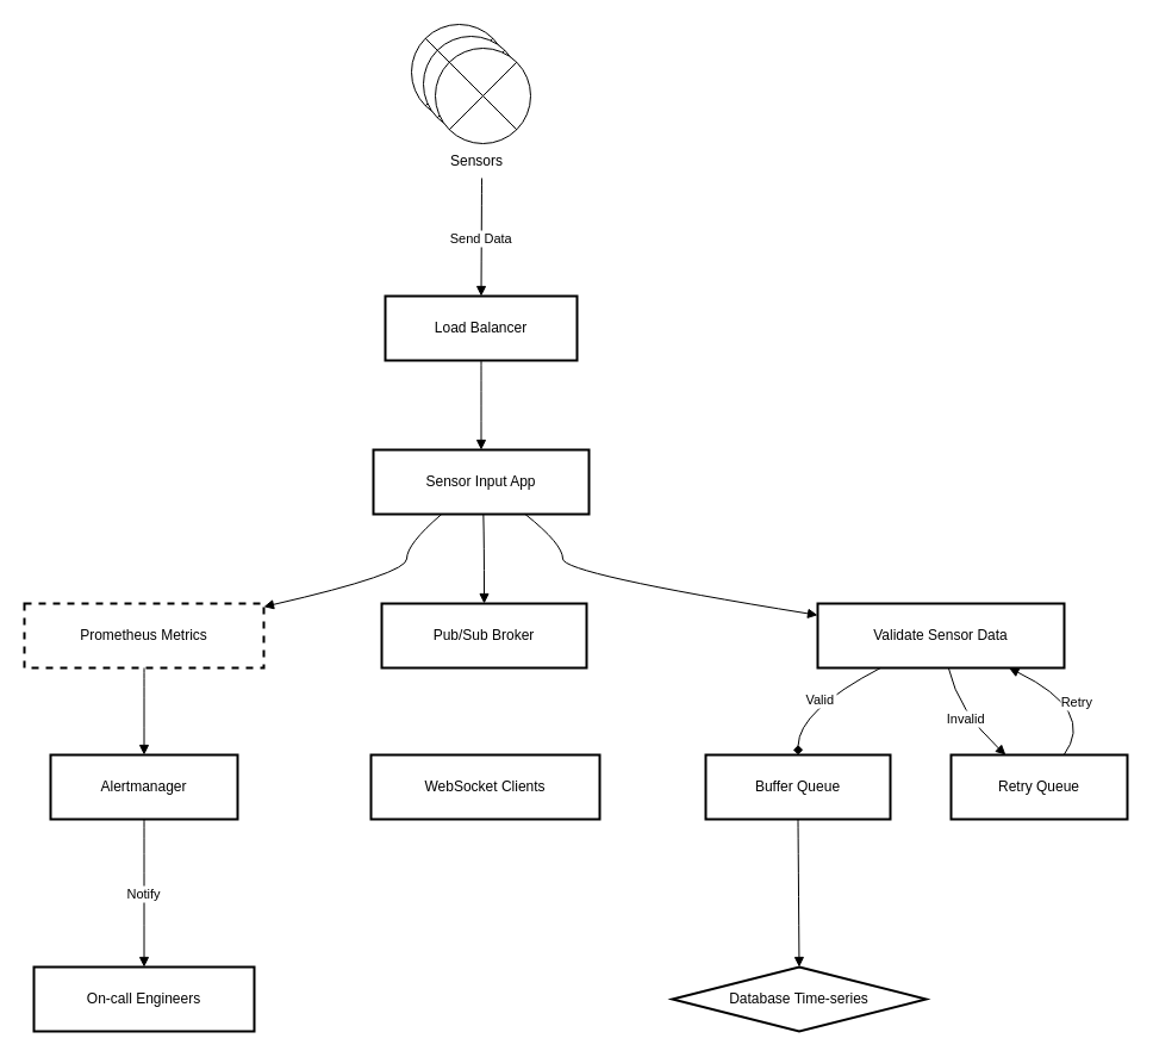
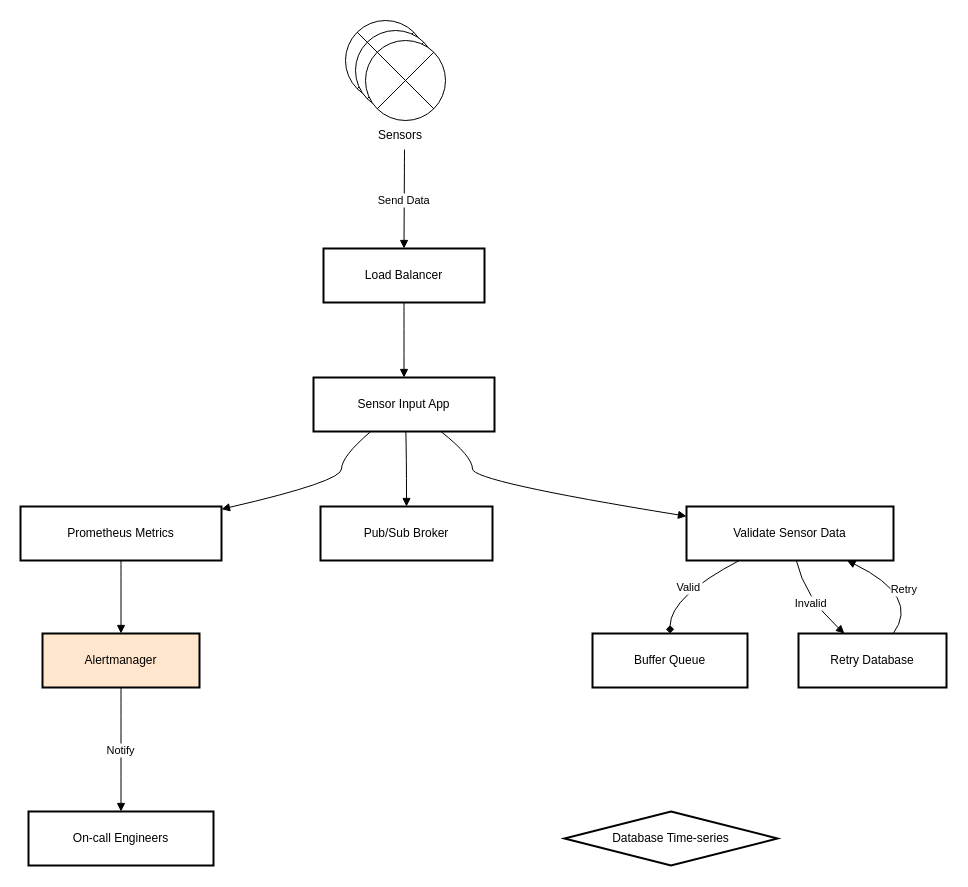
  <mxCell id="0" />
  <mxCell id="1" parent="0" />
  <mxCell id="2" value="Load Balancer" style="whiteSpace=wrap;strokeWidth=2;" vertex="1" parent="1"><mxGeometry x="323" y="248" width="161" height="54" as="geometry" /></mxCell>
  <mxCell id="3" value="Sensor Input App" style="whiteSpace=wrap;strokeWidth=2;" vertex="1" parent="1"><mxGeometry x="313" y="377" width="181" height="54" as="geometry" /></mxCell>
  <mxCell id="4" value="Pub/Sub Broker" style="whiteSpace=wrap;strokeWidth=2;" vertex="1" parent="1"><mxGeometry x="320" y="506" width="172" height="54" as="geometry" /></mxCell>
- <mxCell id="5" value="WebSocket Clients" style="whiteSpace=wrap;strokeWidth=2;" vertex="1" parent="1"><mxGeometry x="311" y="633" width="192" height="54" as="geometry" /></mxCell>
  <mxCell id="6" value="Validate Sensor Data" style="whiteSpace=wrap;strokeWidth=2;" vertex="1" parent="1"><mxGeometry x="686" y="506" width="207" height="54" as="geometry" /></mxCell>
  <mxCell id="7" value="Buffer Queue" style="whiteSpace=wrap;strokeWidth=2;" vertex="1" parent="1"><mxGeometry x="592" y="633" width="155" height="54" as="geometry" /></mxCell>
- <mxCell id="8" value="Retry Queue" style="whiteSpace=wrap;strokeWidth=2;" vertex="1" parent="1"><mxGeometry x="798" y="633" width="148" height="54" as="geometry" /></mxCell>
+ <mxCell id="8" value="Retry Database" style="whiteSpace=wrap;strokeWidth=2;" vertex="1" parent="1"><mxGeometry x="798" y="633" width="148" height="54" as="geometry" /></mxCell>
  <mxCell id="9" value="Database Time-series" style="rhombus;whiteSpace=wrap;strokeWidth=2;" vertex="1" parent="1"><mxGeometry x="564" y="811" width="213" height="54" as="geometry" /></mxCell>
- <mxCell id="10" value="Prometheus Metrics" style="whiteSpace=wrap;strokeWidth=2;dashed=1;" vertex="1" parent="1"><mxGeometry x="20" y="506" width="201" height="54" as="geometry" /></mxCell>
- <mxCell id="11" value="Alertmanager" style="whiteSpace=wrap;strokeWidth=2;" vertex="1" parent="1"><mxGeometry x="42" y="633" width="157" height="54" as="geometry" /></mxCell>
+ <mxCell id="10" value="Prometheus Metrics" style="whiteSpace=wrap;strokeWidth=2;" vertex="1" parent="1"><mxGeometry x="20" y="506" width="201" height="54" as="geometry" /></mxCell>
+ <mxCell id="11" value="Alertmanager" style="whiteSpace=wrap;strokeWidth=2;fillColor=#ffe6cc;" vertex="1" parent="1"><mxGeometry x="42" y="633" width="157" height="54" as="geometry" /></mxCell>
  <mxCell id="12" value="On-call Engineers" style="whiteSpace=wrap;strokeWidth=2;" vertex="1" parent="1"><mxGeometry x="28" y="811" width="185" height="54" as="geometry" /></mxCell>
  <mxCell id="13" value="Send Data" style="curved=1;startArrow=none;endArrow=block;exitX=0.5;exitY=1;entryX=0.5;entryY=-0.01;rounded=0;" edge="1" parent="1" target="2"><mxGeometry relative="1" as="geometry"><Array as="points" /><mxPoint x="404" y="149" as="sourcePoint" /></mxGeometry></mxCell>
  <mxCell id="14" value="" style="curved=1;startArrow=none;endArrow=block;exitX=0.5;exitY=0.99;entryX=0.5;entryY=-0.01;rounded=0;" edge="1" parent="1" source="2" target="3"><mxGeometry relative="1" as="geometry"><Array as="points" /></mxGeometry></mxCell>
  <mxCell id="15" value="" style="curved=1;startArrow=none;endArrow=block;exitX=0.51;exitY=0.99;entryX=0.5;entryY=-0.01;rounded=0;" edge="1" parent="1" source="3" target="4"><mxGeometry relative="1" as="geometry"><Array as="points"><mxPoint x="406" y="456" /></Array></mxGeometry></mxCell>
  <mxCell id="16" value="" style="curved=1;startArrow=none;endArrow=block;exitX=0.7;exitY=0.99;entryX=0;entryY=0.18;rounded=0;" edge="1" parent="1" source="3" target="6"><mxGeometry relative="1" as="geometry"><Array as="points"><mxPoint x="472" y="456" /><mxPoint x="472" y="481" /></Array></mxGeometry></mxCell>
  <mxCell id="17" value="Valid" style="curved=1;startArrow=none;endArrow=diamond;exitX=0.26;exitY=0.99;entryX=0.5;entryY=0;rounded=0;" edge="1" parent="1" source="6" target="7"><mxGeometry relative="1" as="geometry"><Array as="points"><mxPoint x="670" y="596" /></Array></mxGeometry></mxCell>
  <mxCell id="18" value="Invalid" style="curved=1;startArrow=none;endArrow=block;exitX=0.53;exitY=0.99;entryX=0.31;entryY=0;rounded=0;" edge="1" parent="1" source="6" target="8"><mxGeometry relative="1" as="geometry"><Array as="points"><mxPoint x="804" y="596" /></Array></mxGeometry></mxCell>
  <mxCell id="19" value="Retry" style="curved=1;startArrow=none;endArrow=block;exitX=0.64;exitY=0;entryX=0.77;entryY=0.99;rounded=0;" edge="1" parent="1" source="8" target="6"><mxGeometry relative="1" as="geometry"><Array as="points"><mxPoint x="920" y="596" /></Array></mxGeometry></mxCell>
- <mxCell id="20" value="" style="curved=1;startArrow=none;endArrow=block;exitX=0.5;exitY=1;entryX=0.5;entryY=-0.01;rounded=0;" edge="1" parent="1" source="7" target="9"><mxGeometry relative="1" as="geometry"><Array as="points" /></mxGeometry></mxCell>
  <mxCell id="21" value="" style="curved=1;startArrow=none;endArrow=block;exitX=0.32;exitY=0.99;entryX=1;entryY=0.05;rounded=0;" edge="1" parent="1" source="3" target="10"><mxGeometry relative="1" as="geometry"><Array as="points"><mxPoint x="341" y="456" /><mxPoint x="341" y="481" /></Array></mxGeometry></mxCell>
  <mxCell id="22" value="" style="curved=1;startArrow=none;endArrow=block;exitX=0.5;exitY=0.99;entryX=0.5;entryY=0;rounded=0;" edge="1" parent="1" source="10" target="11"><mxGeometry relative="1" as="geometry"><Array as="points" /></mxGeometry></mxCell>
  <mxCell id="23" value="Notify" style="curved=1;startArrow=none;endArrow=block;exitX=0.5;exitY=1;entryX=0.5;entryY=-0.01;rounded=0;" edge="1" parent="1" source="11" target="12"><mxGeometry relative="1" as="geometry"><Array as="points" /></mxGeometry></mxCell>
  <mxCell id="24" value="" style="shape=sumEllipse;perimeter=ellipsePerimeter;whiteSpace=wrap;html=1;backgroundOutline=1;" vertex="1" parent="1"><mxGeometry x="345" y="20" width="80" height="80" as="geometry" /></mxCell>
  <mxCell id="25" value="Sensors" style="text;html=1;align=center;verticalAlign=middle;whiteSpace=wrap;rounded=0;" vertex="1" parent="1"><mxGeometry x="370" y="120" width="60" height="30" as="geometry" /></mxCell>
  <mxCell id="26" value="" style="shape=sumEllipse;perimeter=ellipsePerimeter;whiteSpace=wrap;html=1;backgroundOutline=1;" vertex="1" parent="1"><mxGeometry x="355" y="30" width="80" height="80" as="geometry" /></mxCell>
  <mxCell id="27" value="" style="shape=sumEllipse;perimeter=ellipsePerimeter;whiteSpace=wrap;html=1;backgroundOutline=1;" vertex="1" parent="1"><mxGeometry x="365" y="40" width="80" height="80" as="geometry" /></mxCell>
